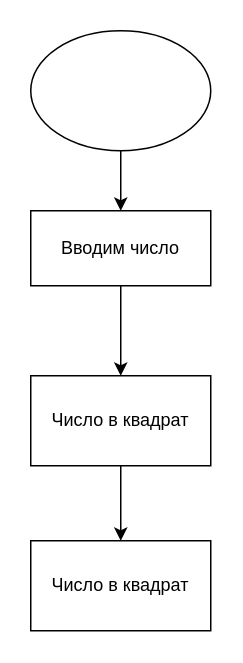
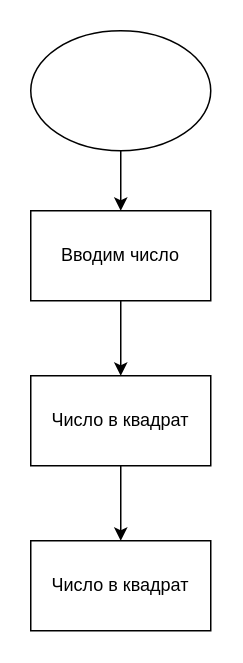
  <mxCell id="0" />
  <mxCell id="1" parent="0" />
  <mxCell id="2" value="" style="edgeStyle=orthogonalEdgeStyle;rounded=0;orthogonalLoop=1;jettySize=auto;html=1;" edge="1" parent="1" source="3" target="5"><mxGeometry relative="1" as="geometry" /></mxCell>
  <mxCell id="3" value="" style="ellipse;whiteSpace=wrap;html=1;" vertex="1" parent="1"><mxGeometry x="20" y="20" width="120" height="80" as="geometry" /></mxCell>
  <mxCell id="4" value="" style="edgeStyle=orthogonalEdgeStyle;rounded=0;orthogonalLoop=1;jettySize=auto;html=1;" edge="1" parent="1" source="5" target="7"><mxGeometry relative="1" as="geometry" /></mxCell>
- <mxCell id="5" value="Вводим число" style="whiteSpace=wrap;html=1;" vertex="1" parent="1"><mxGeometry x="20" y="140" width="120" height="50" as="geometry" /></mxCell>
+ <mxCell id="5" value="Вводим число" style="whiteSpace=wrap;html=1;" vertex="1" parent="1"><mxGeometry x="20" y="140" width="120" height="60" as="geometry" /></mxCell>
  <mxCell id="6" value="" style="edgeStyle=orthogonalEdgeStyle;rounded=0;orthogonalLoop=1;jettySize=auto;html=1;" edge="1" parent="1" source="7" target="8"><mxGeometry relative="1" as="geometry" /></mxCell>
  <mxCell id="7" value="Число в квадрат" style="whiteSpace=wrap;html=1;" vertex="1" parent="1"><mxGeometry x="20" y="250" width="120" height="60" as="geometry" /></mxCell>
  <mxCell id="8" value="Число в квадрат" style="whiteSpace=wrap;html=1;" vertex="1" parent="1"><mxGeometry x="20" y="360" width="120" height="60" as="geometry" /></mxCell>
